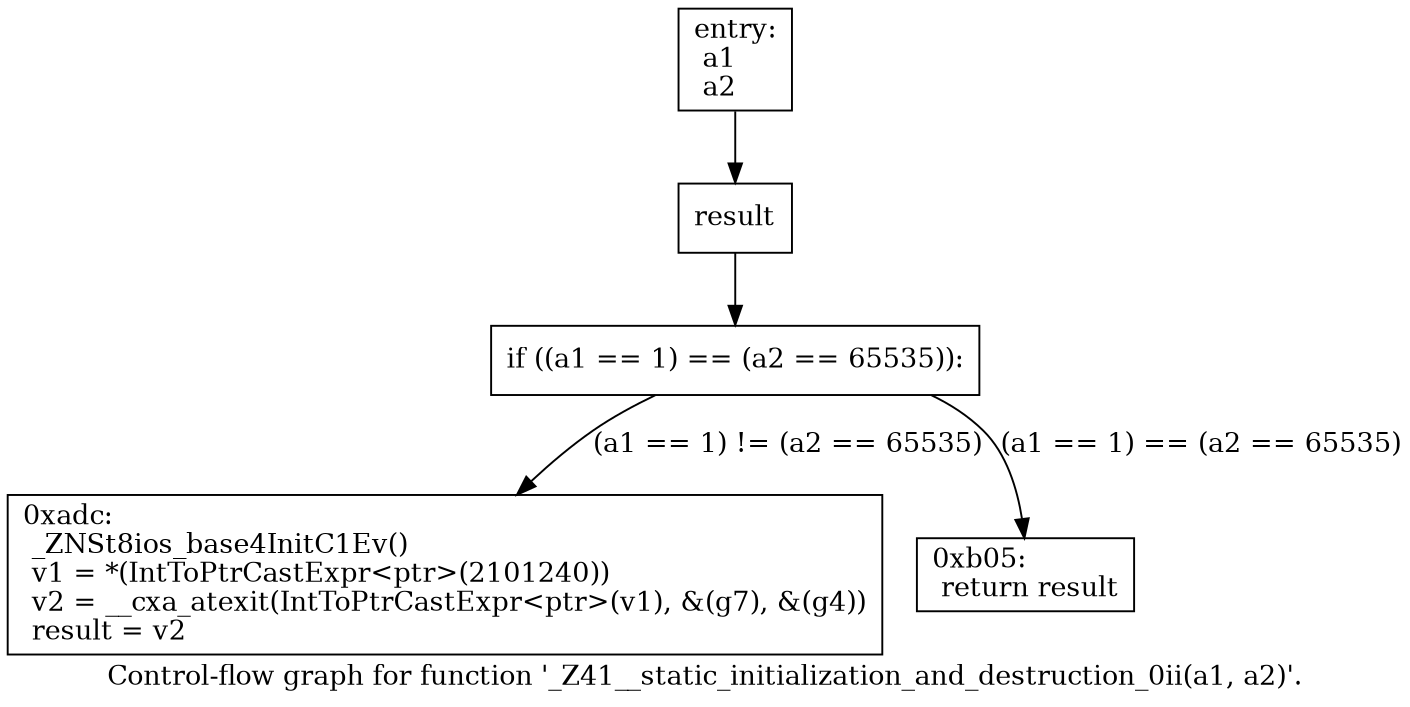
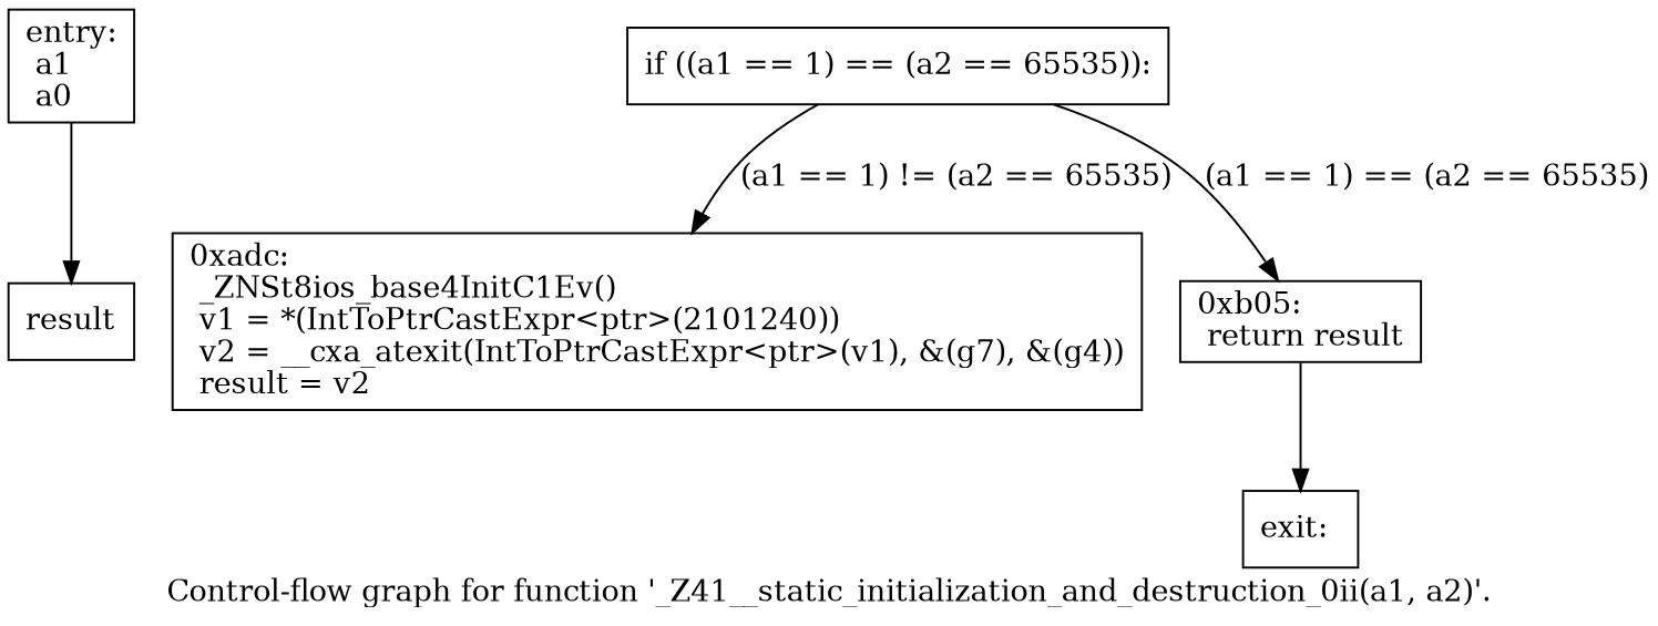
  digraph {
    label="Control-flow graph for function '_Z41__static_initialization_and_destruction_0ii(a1, a2)'."
    node [shape=record]
-   n1 [label="{entry:\l  a1\l  a2\l}"]
+   n1 [label="{entry:\l  a1\l  a0\l}"]
    n2 [label="{  result\l}"]
    n3 [label="{  if ((a1 == 1) == (a2 == 65535)):\l}"]
    n4 [label="{0xadc:\l  _ZNSt8ios_base4InitC1Ev()\l  v1 = *(IntToPtrCastExpr\<ptr\>(2101240))\l  v2 = __cxa_atexit(IntToPtrCastExpr\<ptr\>(v1), &(g7), &(g4))\l  result = v2\l}"]
    n5 [label="{0xb05:\l  return result\l}"]
+   n6 [label="{exit:\l}"]
    n1 -> n2
-   n2 -> n3
    n3 -> n4 [label="(a1 == 1) != (a2 == 65535)"]
    n3 -> n5 [label="(a1 == 1) == (a2 == 65535)"]
+   n5 -> n6
  }
